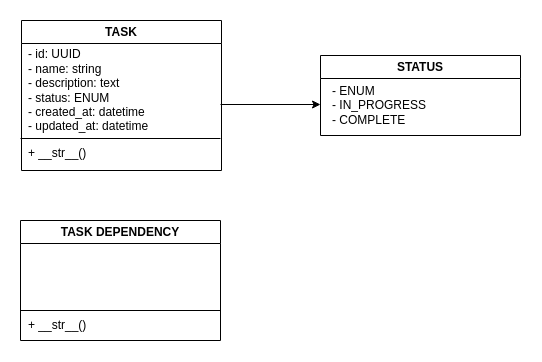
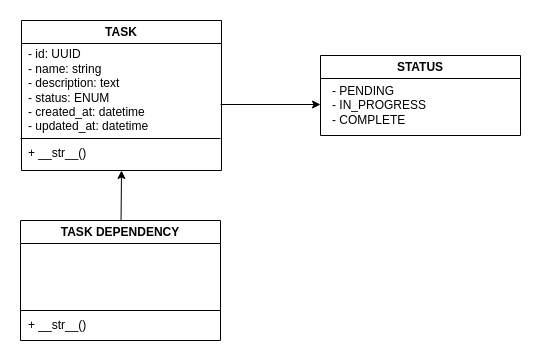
  <mxCell id="0" />
  <mxCell id="1" parent="0" />
  <mxCell id="2" value="" style="group" vertex="1" connectable="0" parent="1"><mxGeometry x="20" y="20" width="500" height="320" as="geometry" /></mxCell>
  <mxCell id="3" value="" style="group" vertex="1" connectable="0" parent="2"><mxGeometry x="144" width="201" height="150" as="geometry" /></mxCell>
  <mxCell id="4" value="" style="group" vertex="1" connectable="0" parent="3"><mxGeometry x="-144" width="201" height="150" as="geometry" /></mxCell>
  <mxCell id="5" value="TASK" style="swimlane;whiteSpace=wrap;html=1;" vertex="1" parent="4"><mxGeometry x="1" width="200" height="150" as="geometry" /></mxCell>
  <mxCell id="6" value="- id: UUID&lt;div&gt;- name: string&lt;/div&gt;&lt;div&gt;- description: text&lt;/div&gt;&lt;div&gt;- status: ENUM&lt;/div&gt;&lt;div&gt;- created_at: datetime&lt;/div&gt;&lt;div&gt;- updated_at: datetime&lt;/div&gt;" style="text;html=1;align=left;verticalAlign=middle;resizable=0;points=[];autosize=1;strokeColor=none;fillColor=none;" vertex="1" parent="5"><mxGeometry x="5" y="20" width="140" height="100" as="geometry" /></mxCell>
  <mxCell id="7" value="+ __str__()" style="text;html=1;align=left;verticalAlign=middle;resizable=0;points=[];autosize=1;strokeColor=none;fillColor=none;" vertex="1" parent="5"><mxGeometry x="5" y="118" width="80" height="30" as="geometry" /></mxCell>
  <mxCell id="8" value="" style="endArrow=none;html=1;rounded=0;" edge="1" parent="4"><mxGeometry width="50" height="50" relative="1" as="geometry"><mxPoint y="118" as="sourcePoint" /><mxPoint x="200" y="118" as="targetPoint" /></mxGeometry></mxCell>
  <mxCell id="9" value="STATUS" style="swimlane;whiteSpace=wrap;html=1;" vertex="1" parent="2"><mxGeometry x="300" y="35" width="200" height="80" as="geometry" /></mxCell>
- <mxCell id="10" value="- ENUM&lt;div&gt;- IN_PROGRESS&lt;/div&gt;&lt;div&gt;- COMPLETE&lt;/div&gt;" style="text;html=1;align=left;verticalAlign=middle;resizable=0;points=[];autosize=1;strokeColor=none;fillColor=none;" vertex="1" parent="9"><mxGeometry x="10" y="20" width="120" height="60" as="geometry" /></mxCell>
+ <mxCell id="10" value="- PENDING&lt;div&gt;- IN_PROGRESS&lt;/div&gt;&lt;div&gt;- COMPLETE&lt;/div&gt;" style="text;html=1;align=left;verticalAlign=middle;resizable=0;points=[];autosize=1;strokeColor=none;fillColor=none;" vertex="1" parent="9"><mxGeometry x="10" y="20" width="120" height="60" as="geometry" /></mxCell>
  <mxCell id="11" value="" style="group" vertex="1" connectable="0" parent="2"><mxGeometry y="200" width="200" height="120" as="geometry" /></mxCell>
  <mxCell id="12" value="TASK DEPENDENCY" style="swimlane;whiteSpace=wrap;html=1;" vertex="1" parent="11"><mxGeometry width="200" height="120" as="geometry" /></mxCell>
  <mxCell id="13" value="+ __str__()" style="text;html=1;align=left;verticalAlign=middle;resizable=0;points=[];autosize=1;strokeColor=none;fillColor=none;" vertex="1" parent="12"><mxGeometry x="6" y="90" width="80" height="30" as="geometry" /></mxCell>
  <mxCell id="14" value="" style="endArrow=none;html=1;rounded=0;exitX=0;exitY=0.75;exitDx=0;exitDy=0;entryX=1;entryY=0.75;entryDx=0;entryDy=0;" edge="1" parent="11" source="12" target="12"><mxGeometry width="50" height="50" relative="1" as="geometry"><mxPoint x="220" y="50" as="sourcePoint" /><mxPoint x="270" as="targetPoint" /></mxGeometry></mxCell>
+ <mxCell id="15" value="" style="endArrow=classic;html=1;rounded=0;entryX=0.5;entryY=1;entryDx=0;entryDy=0;" edge="1" parent="2" source="12" target="5"><mxGeometry width="50" height="50" relative="1" as="geometry"><mxPoint x="220" y="250" as="sourcePoint" /><mxPoint x="270" y="200" as="targetPoint" /></mxGeometry></mxCell>
  <mxCell id="16" value="" style="endArrow=classic;html=1;rounded=0;entryX=0;entryY=0.75;entryDx=0;entryDy=0;" edge="1" parent="2"><mxGeometry width="50" height="50" relative="1" as="geometry"><mxPoint x="200" y="84" as="sourcePoint" /><mxPoint x="300" y="84" as="targetPoint" /></mxGeometry></mxCell>
